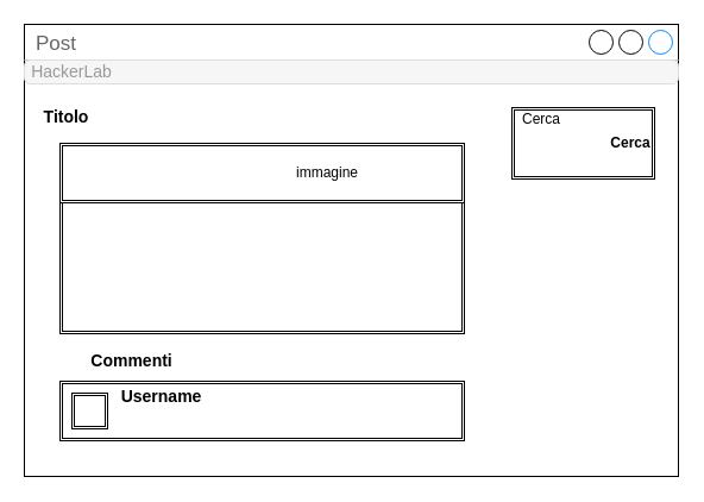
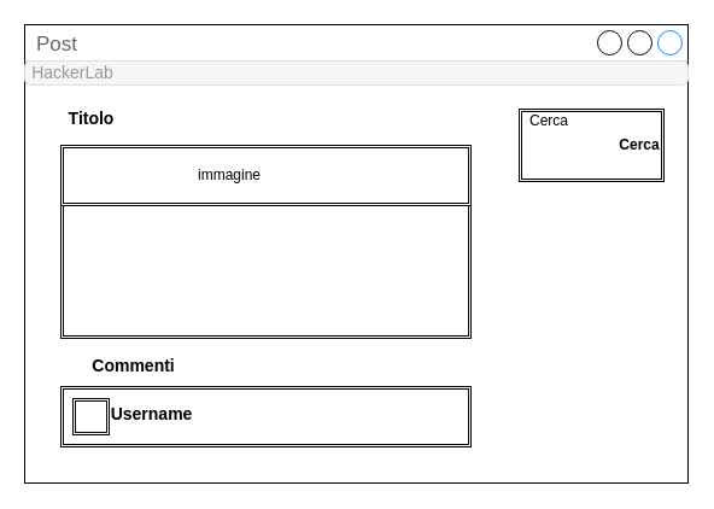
  <mxCell id="0" />
  <mxCell id="1" parent="0" />
  <mxCell id="2" value="Post" style="strokeWidth=1;shadow=0;dashed=0;align=center;html=1;shape=mxgraph.mockup.containers.window;align=left;verticalAlign=top;spacingLeft=8;strokeColor2=#008cff;strokeColor3=#c4c4c4;fontColor=#666666;fillColor=#ffffff;mainText=;fontSize=17;labelBackgroundColor=none;" parent="1" vertex="1"><mxGeometry width="550" height="380" as="geometry" x="20" y="20" /></mxCell>
  <mxCell id="3" value="" style="html=1;shadow=0;dashed=0;shape=mxgraph.bootstrap.rrect;rSize=5;fillColor=#f6f6f6;strokeColor=#dddddd;" parent="1" vertex="1"><mxGeometry y="50" width="550" height="20" as="geometry" x="20" /></mxCell>
  <mxCell id="4" value="HackerLab" style="html=1;shadow=0;dashed=0;shape=mxgraph.bootstrap.anchor;fontColor=#999999;fontSize=14;whiteSpace=wrap;resizeHeight=1;" parent="3" vertex="1"><mxGeometry width="80" height="20" relative="1" as="geometry" /></mxCell>
  <mxCell id="5" value="" style="html=1;shadow=0;dashed=0;shape=mxgraph.bootstrap.anchor;fontColor=#999999;align=right;spacingRight=20;whiteSpace=wrap;resizeHeight=1;" parent="3" vertex="1"><mxGeometry x="1" width="160" height="20" relative="1" as="geometry"><mxPoint x="-160" as="offset" /></mxGeometry></mxCell>
  <mxCell id="6" value="" style="shape=ext;double=1;rounded=0;whiteSpace=wrap;html=1;" parent="1" vertex="1"><mxGeometry x="50" y="120" width="340" height="160" as="geometry" /></mxCell>
  <mxCell id="7" value="" style="shape=ext;double=1;rounded=0;whiteSpace=wrap;html=1;" parent="1" vertex="1"><mxGeometry x="50" y="120" width="340" height="50" as="geometry" /></mxCell>
- <mxCell id="8" value="&lt;font style=&quot;font-size: 14px&quot;&gt;Titolo&lt;/font&gt;" style="text;strokeColor=none;fillColor=none;html=1;fontSize=24;fontStyle=1;verticalAlign=middle;align=center;" parent="1" vertex="1"><mxGeometry x="30" y="85" width="50" height="20" as="geometry" /></mxCell>
- <mxCell id="9" value="immagine" style="text;html=1;strokeColor=none;fillColor=none;align=center;verticalAlign=middle;whiteSpace=wrap;rounded=0;" parent="1" vertex="1"><mxGeometry x="255" y="135" width="40" height="20" as="geometry" /></mxCell>
+ <mxCell id="8" value="&lt;font style=&quot;font-size: 14px&quot;&gt;Titolo&lt;/font&gt;" style="text;strokeColor=none;fillColor=none;html=1;fontSize=24;fontStyle=1;verticalAlign=middle;align=center;" parent="1" vertex="1"><mxGeometry x="50" y="85" width="50" height="20" as="geometry" /></mxCell>
+ <mxCell id="9" value="immagine" style="text;html=1;strokeColor=none;fillColor=none;align=center;verticalAlign=middle;whiteSpace=wrap;rounded=0;" parent="1" vertex="1"><mxGeometry x="170" y="135" width="40" height="20" as="geometry" /></mxCell>
  <mxCell id="10" value="" style="shape=ext;double=1;rounded=0;whiteSpace=wrap;html=1;" parent="1" vertex="1"><mxGeometry x="430" y="90" width="120" height="60" as="geometry" /></mxCell>
  <mxCell id="11" value="Cerca" style="text;html=1;strokeColor=none;fillColor=none;align=center;verticalAlign=middle;whiteSpace=wrap;rounded=0;" parent="1" vertex="1"><mxGeometry x="430" y="95" width="50" height="10" as="geometry" /></mxCell>
  <mxCell id="12" value="&lt;b&gt;Cerca&lt;/b&gt;" style="text;html=1;strokeColor=none;fillColor=none;align=center;verticalAlign=middle;whiteSpace=wrap;rounded=0;" parent="1" vertex="1"><mxGeometry x="510" y="110" width="40" height="20" as="geometry" /></mxCell>
  <mxCell id="13" value="" style="shape=ext;double=1;rounded=0;whiteSpace=wrap;html=1;" parent="1" vertex="1"><mxGeometry x="50" y="320" width="340" height="50" as="geometry" /></mxCell>
  <mxCell id="14" value="&lt;font style=&quot;font-size: 14px&quot;&gt;Commenti&lt;/font&gt;" style="text;strokeColor=none;fillColor=none;html=1;fontSize=24;fontStyle=1;verticalAlign=middle;align=center;" parent="1" vertex="1"><mxGeometry x="85" y="290" width="50" height="20" as="geometry" /></mxCell>
  <mxCell id="15" value="" style="shape=ext;double=1;whiteSpace=wrap;html=1;aspect=fixed;" parent="1" vertex="1"><mxGeometry x="60" y="330" width="30" height="30" as="geometry" /></mxCell>
- <mxCell id="16" value="&lt;font style=&quot;font-size: 14px&quot;&gt;Username&lt;/font&gt;" style="text;strokeColor=none;fillColor=none;html=1;fontSize=24;fontStyle=1;verticalAlign=middle;align=center;" parent="1" vertex="1"><mxGeometry x="110" y="320" width="50" height="20" as="geometry" /></mxCell>
+ <mxCell id="16" value="&lt;font style=&quot;font-size: 14px&quot;&gt;Username&lt;/font&gt;" style="text;strokeColor=none;fillColor=none;html=1;fontSize=24;fontStyle=1;verticalAlign=middle;align=center;" parent="1" vertex="1"><mxGeometry x="100" y="330" width="50" height="20" as="geometry" /></mxCell>
